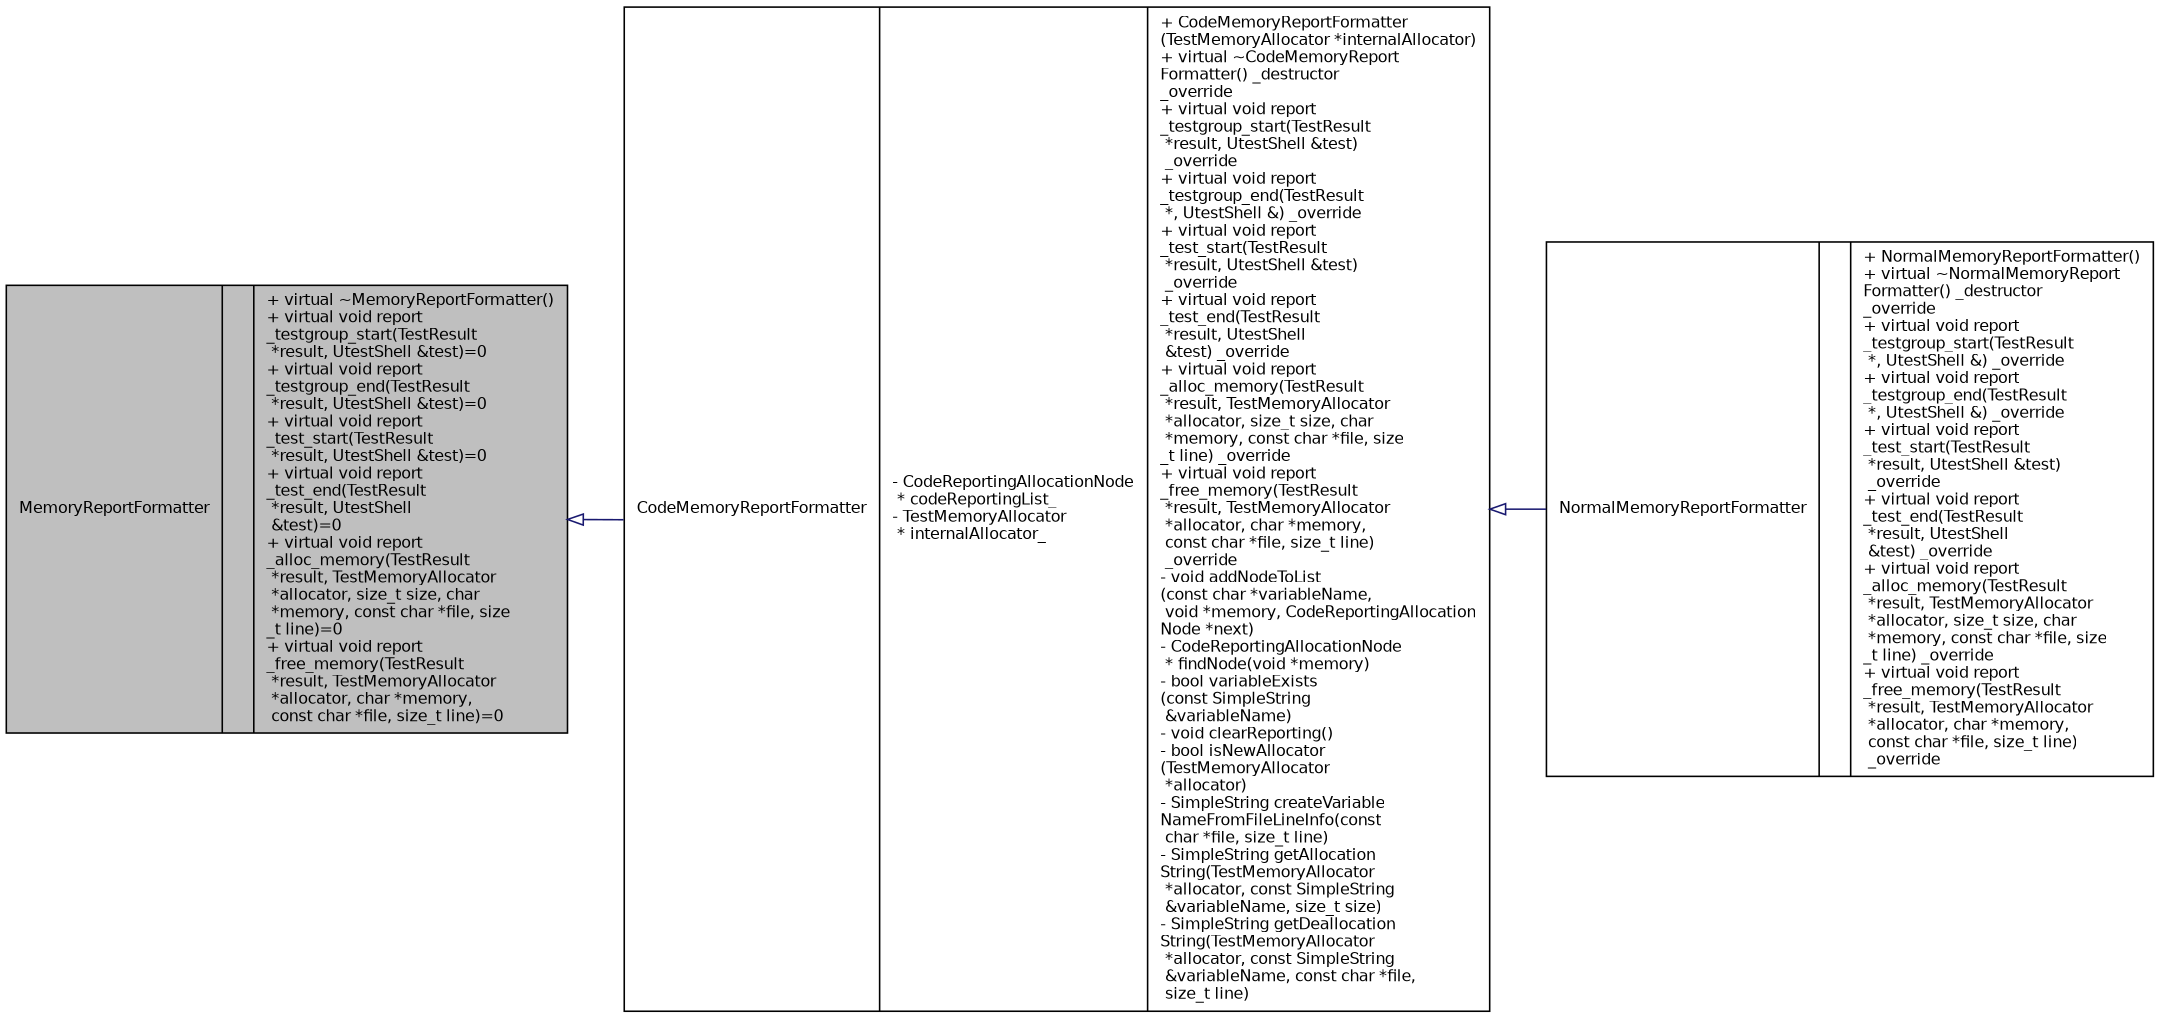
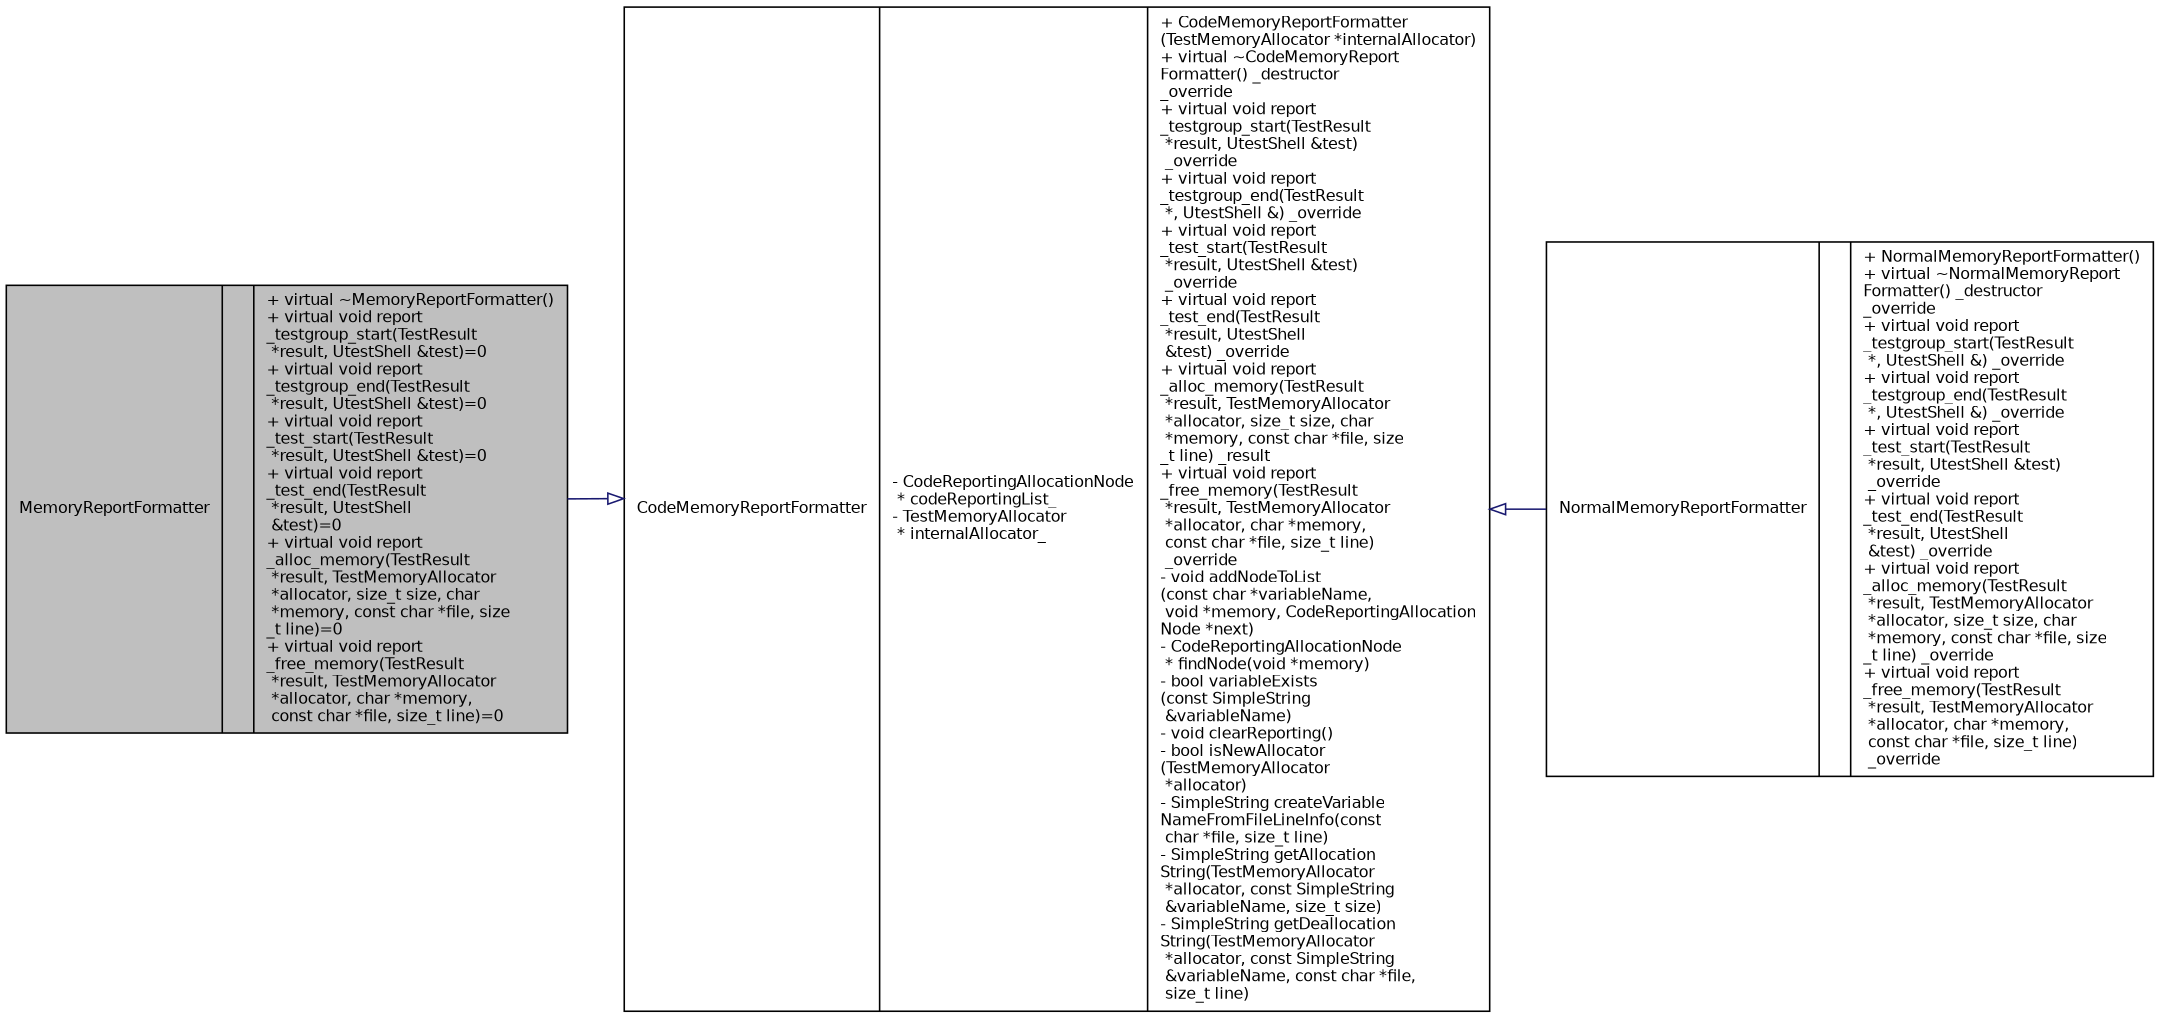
  digraph {
    rankdir=LR
    node [color=black fillcolor=white fontname=Helvetica fontsize=10 shape=record style=filled]
    edge [arrowtail=onormal color=midnightblue dir=back fontname=Helvetica fontsize=10 labelfontname=Helvetica labelfontsize=10 style=solid]
    n1 [fillcolor=grey75 fontcolor=black height=0.2 label="{MemoryReportFormatter\n||+ virtual ~MemoryReportFormatter()\l+ virtual void report\l_testgroup_start(TestResult\l *result, UtestShell &test)=0\l+ virtual void report\l_testgroup_end(TestResult\l *result, UtestShell &test)=0\l+ virtual void report\l_test_start(TestResult\l *result, UtestShell &test)=0\l+ virtual void report\l_test_end(TestResult\l *result, UtestShell\l &test)=0\l+ virtual void report\l_alloc_memory(TestResult\l *result, TestMemoryAllocator\l *allocator, size_t size, char\l *memory, const char *file, size\l_t line)=0\l+ virtual void report\l_free_memory(TestResult\l *result, TestMemoryAllocator\l *allocator, char *memory,\l const char *file, size_t line)=0\l}" width=0.4]
-   n2 [height=0.2 label="{CodeMemoryReportFormatter\n|- CodeReportingAllocationNode\l * codeReportingList_\l- TestMemoryAllocator\l * internalAllocator_\l|+  CodeMemoryReportFormatter\l(TestMemoryAllocator *internalAllocator)\l+ virtual ~CodeMemoryReport\lFormatter() _destructor\l_override\l+ virtual void report\l_testgroup_start(TestResult\l *result, UtestShell &test)\l _override\l+ virtual void report\l_testgroup_end(TestResult\l *, UtestShell &) _override\l+ virtual void report\l_test_start(TestResult\l *result, UtestShell &test)\l _override\l+ virtual void report\l_test_end(TestResult\l *result, UtestShell\l &test) _override\l+ virtual void report\l_alloc_memory(TestResult\l *result, TestMemoryAllocator\l *allocator, size_t size, char\l *memory, const char *file, size\l_t line) _override\l+ virtual void report\l_free_memory(TestResult\l *result, TestMemoryAllocator\l *allocator, char *memory,\l const char *file, size_t line)\l _override\l- void addNodeToList\l(const char *variableName,\l void *memory, CodeReportingAllocation\lNode *next)\l- CodeReportingAllocationNode\l * findNode(void *memory)\l- bool variableExists\l(const SimpleString\l &variableName)\l- void clearReporting()\l- bool isNewAllocator\l(TestMemoryAllocator\l *allocator)\l- SimpleString createVariable\lNameFromFileLineInfo(const\l char *file, size_t line)\l- SimpleString getAllocation\lString(TestMemoryAllocator\l *allocator, const SimpleString\l &variableName, size_t size)\l- SimpleString getDeallocation\lString(TestMemoryAllocator\l *allocator, const SimpleString\l &variableName, const char *file,\l size_t line)\l}" width=0.4]
+   n2 [height=0.2 label="{CodeMemoryReportFormatter\n|- CodeReportingAllocationNode\l * codeReportingList_\l- TestMemoryAllocator\l * internalAllocator_\l|+  CodeMemoryReportFormatter\l(TestMemoryAllocator *internalAllocator)\l+ virtual ~CodeMemoryReport\lFormatter() _destructor\l_override\l+ virtual void report\l_testgroup_start(TestResult\l *result, UtestShell &test)\l _override\l+ virtual void report\l_testgroup_end(TestResult\l *, UtestShell &) _override\l+ virtual void report\l_test_start(TestResult\l *result, UtestShell &test)\l _override\l+ virtual void report\l_test_end(TestResult\l *result, UtestShell\l &test) _override\l+ virtual void report\l_alloc_memory(TestResult\l *result, TestMemoryAllocator\l *allocator, size_t size, char\l *memory, const char *file, size\l_t line) _result\l+ virtual void report\l_free_memory(TestResult\l *result, TestMemoryAllocator\l *allocator, char *memory,\l const char *file, size_t line)\l _override\l- void addNodeToList\l(const char *variableName,\l void *memory, CodeReportingAllocation\lNode *next)\l- CodeReportingAllocationNode\l * findNode(void *memory)\l- bool variableExists\l(const SimpleString\l &variableName)\l- void clearReporting()\l- bool isNewAllocator\l(TestMemoryAllocator\l *allocator)\l- SimpleString createVariable\lNameFromFileLineInfo(const\l char *file, size_t line)\l- SimpleString getAllocation\lString(TestMemoryAllocator\l *allocator, const SimpleString\l &variableName, size_t size)\l- SimpleString getDeallocation\lString(TestMemoryAllocator\l *allocator, const SimpleString\l &variableName, const char *file,\l size_t line)\l}" width=0.4]
    n3 [height=0.2 label="{NormalMemoryReportFormatter\n||+  NormalMemoryReportFormatter()\l+ virtual ~NormalMemoryReport\lFormatter() _destructor\l_override\l+ virtual void report\l_testgroup_start(TestResult\l *, UtestShell &) _override\l+ virtual void report\l_testgroup_end(TestResult\l *, UtestShell &) _override\l+ virtual void report\l_test_start(TestResult\l *result, UtestShell &test)\l _override\l+ virtual void report\l_test_end(TestResult\l *result, UtestShell\l &test) _override\l+ virtual void report\l_alloc_memory(TestResult\l *result, TestMemoryAllocator\l *allocator, size_t size, char\l *memory, const char *file, size\l_t line) _override\l+ virtual void report\l_free_memory(TestResult\l *result, TestMemoryAllocator\l *allocator, char *memory,\l const char *file, size_t line)\l _override\l}" width=0.4]
-   n1 -> n2
+   n2 -> n1
    n2 -> n3
  }
